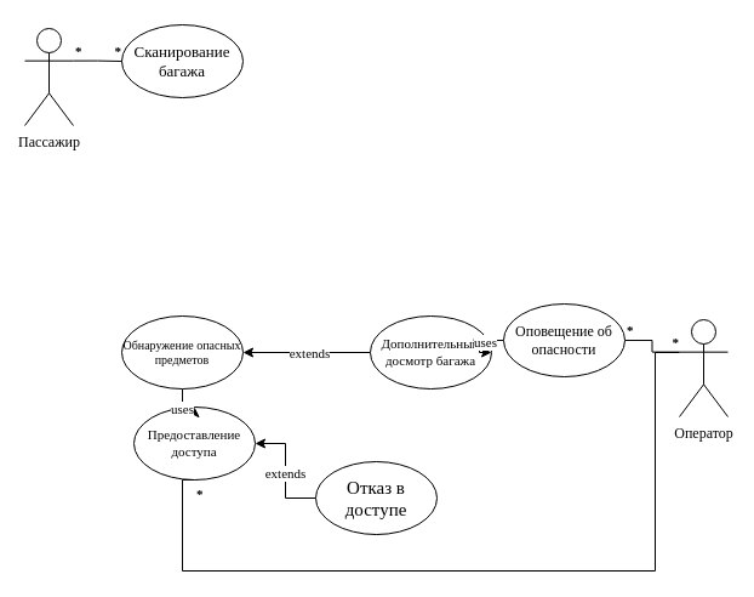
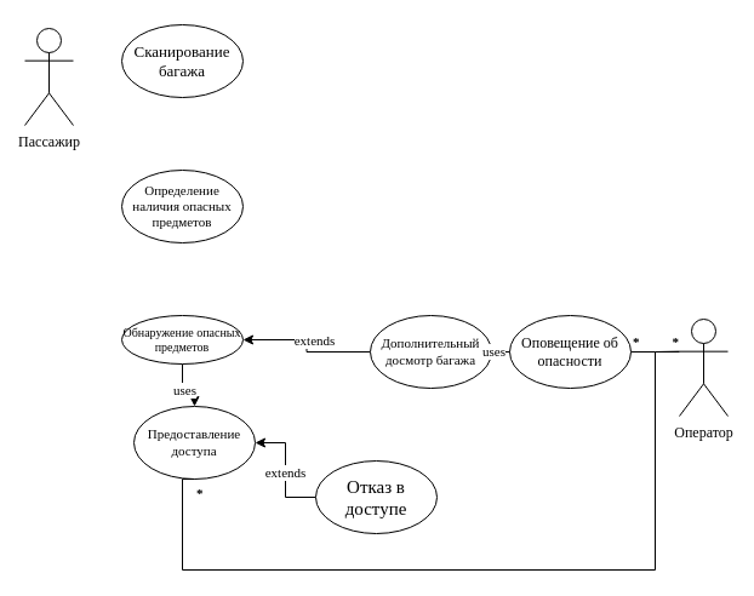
  <mxCell id="0" />
  <mxCell id="1" parent="0" />
  <mxCell id="2" value="Пассажир" style="shape=umlActor;verticalLabelPosition=bottom;verticalAlign=top;html=1;fontFamily=Georgia;" parent="1" vertex="1"><mxGeometry x="20" y="23" width="40" height="80" as="geometry" /></mxCell>
  <mxCell id="3" value="Оператор" style="shape=umlActor;verticalLabelPosition=bottom;verticalAlign=top;html=1;fontFamily=Georgia;" parent="1" vertex="1"><mxGeometry x="560" y="263" width="40" height="80" as="geometry" /></mxCell>
  <mxCell id="4" value="&lt;font style=&quot;font-size: 13px;&quot;&gt;Сканирование багажа&lt;/font&gt;" style="ellipse;whiteSpace=wrap;html=1;fontFamily=Georgia;" parent="1" vertex="1"><mxGeometry x="100" y="20" width="100" height="60" as="geometry" /></mxCell>
- <mxCell id="6" value="" style="endArrow=none;html=1;edgeStyle=orthogonalEdgeStyle;rounded=0;exitX=1;exitY=0.333;exitDx=0;exitDy=0;exitPerimeter=0;entryX=0;entryY=0.5;entryDx=0;entryDy=0;fontFamily=Georgia;fontStyle=0" parent="1" source="2" target="4" edge="1"><mxGeometry relative="1" as="geometry"><mxPoint x="200" y="160" as="sourcePoint" /><mxPoint x="360" y="160" as="targetPoint" /></mxGeometry></mxCell>
- <mxCell id="7" value="*" style="edgeLabel;resizable=0;html=1;align=left;verticalAlign=bottom;fontFamily=Georgia;fontStyle=1" parent="6" connectable="0" vertex="1"><mxGeometry x="-1" relative="1" as="geometry" /></mxCell>
- <mxCell id="8" value="*" style="edgeLabel;resizable=0;html=1;align=right;verticalAlign=bottom;fontFamily=Georgia;fontStyle=1" parent="6" connectable="0" vertex="1"><mxGeometry x="1" relative="1" as="geometry" /></mxCell>
+ <mxCell id="5" value="Определение наличия опасных предметов" style="ellipse;whiteSpace=wrap;html=1;fontSize=11;fontFamily=Georgia;" parent="1" vertex="1"><mxGeometry x="100" y="140" width="100" height="60" as="geometry" /></mxCell>
  <mxCell id="9" value="" style="endArrow=none;html=1;edgeStyle=orthogonalEdgeStyle;rounded=0;entryX=0;entryY=0.333;entryDx=0;entryDy=0;entryPerimeter=0;exitX=1;exitY=0.5;exitDx=0;exitDy=0;fontFamily=Georgia;" parent="1" source="21" target="3" edge="1"><mxGeometry relative="1" as="geometry"><mxPoint x="590" y="200" as="sourcePoint" /><mxPoint x="490" y="480" as="targetPoint" /></mxGeometry></mxCell>
  <mxCell id="10" value="*" style="edgeLabel;resizable=0;html=1;align=left;verticalAlign=bottom;fontFamily=Georgia;fontStyle=1" parent="9" connectable="0" vertex="1"><mxGeometry x="-1" relative="1" as="geometry" /></mxCell>
  <mxCell id="11" value="*" style="edgeLabel;resizable=0;html=1;align=right;verticalAlign=bottom;fontFamily=Georgia;" parent="9" connectable="0" vertex="1"><mxGeometry x="1" relative="1" as="geometry" /></mxCell>
  <mxCell id="12" style="edgeStyle=orthogonalEdgeStyle;rounded=0;orthogonalLoop=1;jettySize=auto;html=1;entryX=1;entryY=0.5;entryDx=0;entryDy=0;fontFamily=Georgia;" edge="1" parent="1" source="14" target="24"><mxGeometry relative="1" as="geometry" /></mxCell>
  <mxCell id="13" value="extends" style="edgeLabel;html=1;align=center;verticalAlign=middle;resizable=0;points=[];fontFamily=Georgia;" vertex="1" connectable="0" parent="12"><mxGeometry x="0.105" relative="1" as="geometry"><mxPoint x="7" as="offset" /></mxGeometry></mxCell>
  <mxCell id="14" value="Дополнительный досмотр багажа" style="ellipse;whiteSpace=wrap;html=1;fontSize=11;fontFamily=Georgia;" vertex="1" parent="1"><mxGeometry x="305" y="260" width="100" height="60" as="geometry" /></mxCell>
  <mxCell id="15" value="Предоставление доступа" style="ellipse;whiteSpace=wrap;html=1;fontSize=11;fontFamily=Georgia;" vertex="1" parent="1"><mxGeometry x="110" y="335" width="100" height="60" as="geometry" /></mxCell>
  <mxCell id="16" style="edgeStyle=orthogonalEdgeStyle;rounded=0;orthogonalLoop=1;jettySize=auto;html=1;entryX=1;entryY=0.5;entryDx=0;entryDy=0;fontFamily=Georgia;" edge="1" parent="1" source="18" target="15"><mxGeometry relative="1" as="geometry" /></mxCell>
  <mxCell id="17" value="extends" style="edgeLabel;html=1;align=center;verticalAlign=middle;resizable=0;points=[];fontFamily=Georgia;" vertex="1" connectable="0" parent="16"><mxGeometry x="-0.076" y="2" relative="1" as="geometry"><mxPoint x="1" y="-2" as="offset" /></mxGeometry></mxCell>
  <mxCell id="18" value="Отказ в доступе" style="ellipse;whiteSpace=wrap;html=1;fontSize=15;fontFamily=Georgia;" vertex="1" parent="1"><mxGeometry x="260" y="380" width="100" height="60" as="geometry" /></mxCell>
  <mxCell id="19" style="edgeStyle=orthogonalEdgeStyle;rounded=0;orthogonalLoop=1;jettySize=auto;html=1;entryX=1;entryY=0.5;entryDx=0;entryDy=0;fontFamily=Georgia;" edge="1" parent="1" source="21" target="14"><mxGeometry relative="1" as="geometry" /></mxCell>
  <mxCell id="20" value="uses" style="edgeLabel;html=1;align=center;verticalAlign=middle;resizable=0;points=[];fontFamily=Georgia;" vertex="1" connectable="0" parent="19"><mxGeometry x="-0.196" y="1" relative="1" as="geometry"><mxPoint as="offset" /></mxGeometry></mxCell>
- <mxCell id="21" value="Оповещение об опасности" style="ellipse;whiteSpace=wrap;html=1;fontSize=12;fontFamily=Georgia;" vertex="1" parent="1"><mxGeometry x="415" y="250" width="100" height="60" as="geometry" /></mxCell>
+ <mxCell id="21" value="Оповещение об опасности" style="ellipse;whiteSpace=wrap;html=1;fontSize=12;fontFamily=Georgia;" vertex="1" parent="1"><mxGeometry x="420" y="260" width="100" height="60" as="geometry" /></mxCell>
  <mxCell id="22" style="edgeStyle=orthogonalEdgeStyle;rounded=0;orthogonalLoop=1;jettySize=auto;html=1;entryX=0.5;entryY=0;entryDx=0;entryDy=0;fontFamily=Georgia;" edge="1" parent="1" source="24" target="15"><mxGeometry relative="1" as="geometry" /></mxCell>
  <mxCell id="23" value="uses" style="edgeLabel;html=1;align=center;verticalAlign=middle;resizable=0;points=[];fontFamily=Georgia;" vertex="1" connectable="0" parent="22"><mxGeometry x="-0.083" y="-1" relative="1" as="geometry"><mxPoint as="offset" /></mxGeometry></mxCell>
- <mxCell id="24" value="Обнаружение опасных предметов" style="ellipse;whiteSpace=wrap;html=1;fontSize=10;fontFamily=Georgia;" vertex="1" parent="1"><mxGeometry x="100" y="260" width="100" height="60" as="geometry" /></mxCell>
+ <mxCell id="24" value="Обнаружение опасных предметов" style="ellipse;whiteSpace=wrap;html=1;fontSize=10;fontFamily=Georgia;" vertex="1" parent="1"><mxGeometry x="100" y="260" width="100" height="40" as="geometry" /></mxCell>
  <mxCell id="25" value="" style="endArrow=none;html=1;edgeStyle=orthogonalEdgeStyle;rounded=0;exitX=0.5;exitY=1;exitDx=0;exitDy=0;fontFamily=Georgia;" edge="1" parent="1" source="15"><mxGeometry relative="1" as="geometry"><mxPoint x="530" y="300" as="sourcePoint" /><mxPoint x="560" y="290" as="targetPoint" /><Array as="points"><mxPoint x="150" y="470" /><mxPoint x="540" y="470" /><mxPoint x="540" y="290" /></Array></mxGeometry></mxCell>
  <mxCell id="26" value="*" style="edgeLabel;resizable=0;html=1;align=left;verticalAlign=bottom;fontFamily=Georgia;fontStyle=1" connectable="0" vertex="1" parent="25"><mxGeometry x="-1" relative="1" as="geometry"><mxPoint y="20" as="offset" /></mxGeometry></mxCell>
  <mxCell id="27" value="*" style="edgeLabel;resizable=0;html=1;align=right;verticalAlign=bottom;fontFamily=Georgia;fontStyle=1" connectable="0" vertex="1" parent="25"><mxGeometry x="1" relative="1" as="geometry" /></mxCell>
